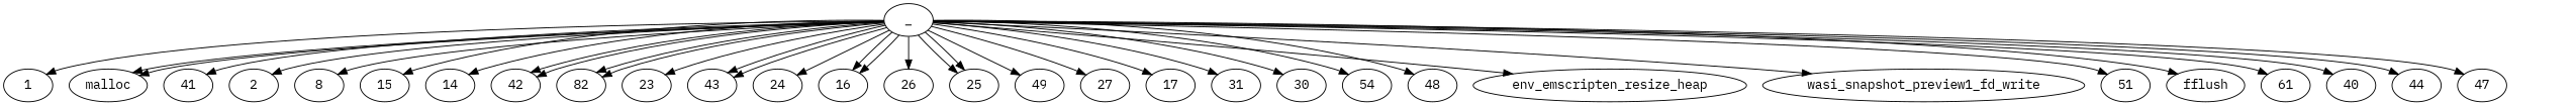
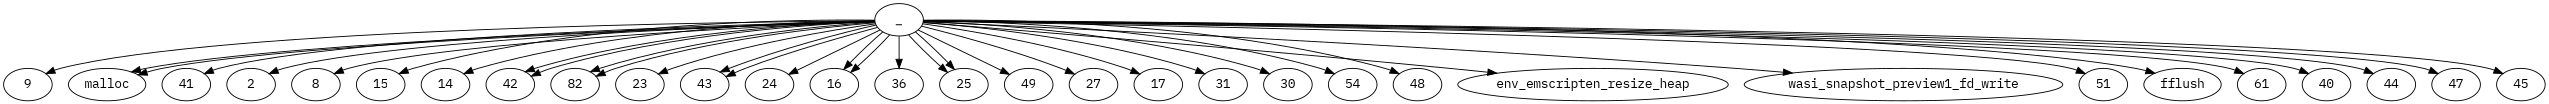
  digraph {
    fontname="IBM Plex Mono"
    node [fontname="IBM Plex Mono"]
    edge [fontname="IBM Plex Mono"]
    _
-   9 [label=1]
+   9
    malloc
    41
    n5 [label=2]
    8
    15
    14
    42
    n10 [label=82]
    23
    43
    24
    16
-   26
+   26 [label=36]
    25
    49
    27
    17
    31
    30
    54
    48
    env_emscripten_resize_heap
    wasi_snapshot_preview1_fd_write
    n26 [label=51]
    fflush
    61
    n29 [label=40]
    44
    47
+   45
    _ -> 9
    _ -> malloc
    _ -> malloc
    _ -> 41
    _ -> n5
    _ -> 8
    _ -> 15
    _ -> 14
    _ -> 42
    _ -> 42
    _ -> n10
    _ -> n10
    _ -> 23
    _ -> 43
    _ -> 43
    _ -> 24
    _ -> 16
    _ -> 16
    _ -> 26
    _ -> 25
    _ -> 25
    _ -> 49
    _ -> 27
    _ -> 17
    _ -> 31
    _ -> 30
    _ -> 54
    _ -> 48
    _ -> env_emscripten_resize_heap
    _ -> wasi_snapshot_preview1_fd_write
    _ -> n26
    _ -> fflush
    _ -> 61
    _ -> n29
    _ -> 44
    _ -> 47
+   _ -> 45
  }
